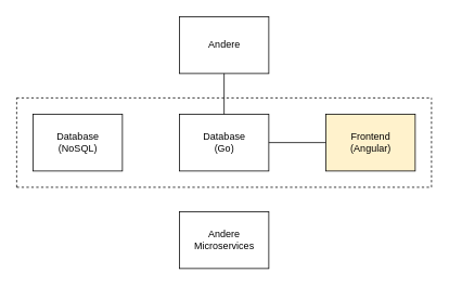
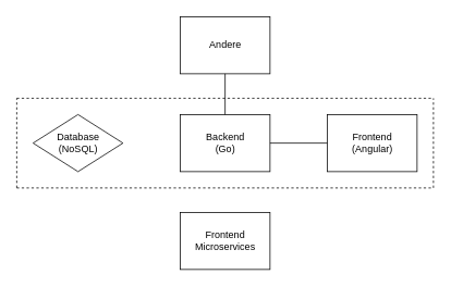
  <mxCell id="0" />
  <mxCell id="1" parent="0" />
  <mxCell id="2" value="&lt;div&gt;Andere&lt;/div&gt;" style="html=1;" vertex="1" parent="1"><mxGeometry x="220" y="20" width="110" height="70" as="geometry" /></mxCell>
- <mxCell id="3" value="Database&lt;br&gt;(NoSQL)" style="html=1;" vertex="1" parent="1"><mxGeometry x="40" y="140" width="110" height="70" as="geometry" /></mxCell>
- <mxCell id="4" value="&lt;div&gt;Andere &lt;br&gt;&lt;/div&gt;&lt;div&gt;Microservices&lt;/div&gt;" style="html=1;" vertex="1" parent="1"><mxGeometry x="220" y="260" width="110" height="70" as="geometry" /></mxCell>
- <mxCell id="5" value="Frontend&lt;br&gt;(Angular)" style="html=1;fillColor=#fff2cc;" vertex="1" parent="1"><mxGeometry x="400" y="140" width="110" height="70" as="geometry" /></mxCell>
- <mxCell id="6" value="Database&lt;br&gt;(Go)" style="html=1;" vertex="1" parent="1"><mxGeometry x="220" y="140" width="110" height="70" as="geometry" /></mxCell>
+ <mxCell id="3" value="Database&lt;br&gt;(NoSQL)" style="rhombus;html=1;" vertex="1" parent="1"><mxGeometry x="40" y="140" width="110" height="70" as="geometry" /></mxCell>
+ <mxCell id="4" value="&lt;div&gt;Frontend &lt;br&gt;&lt;/div&gt;&lt;div&gt;Microservices&lt;/div&gt;" style="html=1;" vertex="1" parent="1"><mxGeometry x="220" y="260" width="110" height="70" as="geometry" /></mxCell>
+ <mxCell id="5" value="Frontend&lt;br&gt;(Angular)" style="html=1;" vertex="1" parent="1"><mxGeometry x="400" y="140" width="110" height="70" as="geometry" /></mxCell>
+ <mxCell id="6" value="Backend&lt;br&gt;(Go)" style="html=1;" vertex="1" parent="1"><mxGeometry x="220" y="140" width="110" height="70" as="geometry" /></mxCell>
  <mxCell id="7" value="" style="endArrow=none;html=1;entryX=0.5;entryY=1;entryDx=0;entryDy=0;exitX=0.5;exitY=0;exitDx=0;exitDy=0;" edge="1" parent="1" source="6" target="2"><mxGeometry width="50" height="50" relative="1" as="geometry"><mxPoint x="50" y="80" as="sourcePoint" /><mxPoint x="100" y="30" as="targetPoint" /></mxGeometry></mxCell>
  <mxCell id="8" value="" style="endArrow=none;html=1;entryX=0;entryY=0.5;entryDx=0;entryDy=0;exitX=1;exitY=0.5;exitDx=0;exitDy=0;" edge="1" parent="1" source="6" target="5"><mxGeometry width="50" height="50" relative="1" as="geometry"><mxPoint x="275" y="140" as="sourcePoint" /><mxPoint x="275" y="90" as="targetPoint" /></mxGeometry></mxCell>
  <mxCell id="9" value="" style="endArrow=none;dashed=1;html=1;" edge="1" parent="1"><mxGeometry width="50" height="50" relative="1" as="geometry"><mxPoint x="20" y="120" as="sourcePoint" /><mxPoint x="530" y="120" as="targetPoint" /></mxGeometry></mxCell>
  <mxCell id="10" value="" style="endArrow=none;dashed=1;html=1;" edge="1" parent="1"><mxGeometry width="50" height="50" relative="1" as="geometry"><mxPoint x="20" y="230" as="sourcePoint" /><mxPoint x="530" y="230" as="targetPoint" /></mxGeometry></mxCell>
  <mxCell id="11" value="" style="endArrow=none;dashed=1;html=1;" edge="1" parent="1"><mxGeometry width="50" height="50" relative="1" as="geometry"><mxPoint x="20" y="230" as="sourcePoint" /><mxPoint x="20" y="120" as="targetPoint" /></mxGeometry></mxCell>
  <mxCell id="12" value="" style="endArrow=none;dashed=1;html=1;" edge="1" parent="1"><mxGeometry width="50" height="50" relative="1" as="geometry"><mxPoint x="530" y="230" as="sourcePoint" /><mxPoint x="530" y="120" as="targetPoint" /></mxGeometry></mxCell>
